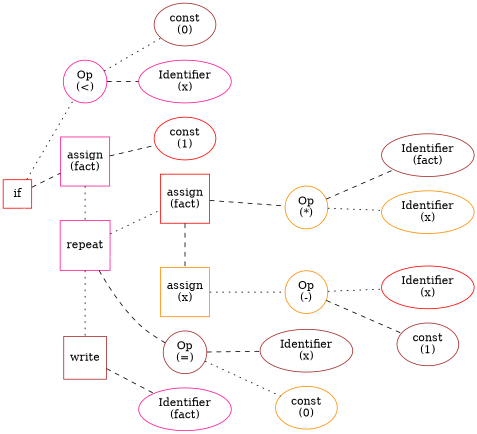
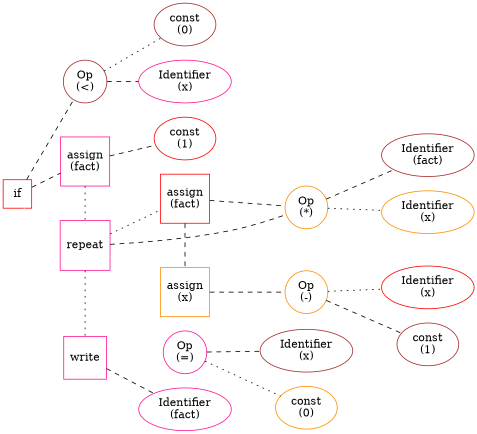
  graph {
    rankdir=LR
    node [color=brown]
    edge [style=dashed]
    n1 [color=red label=if shape=square]
-   n2 [color=deeppink label="Op\n(<)"]
+   n2 [label="Op\n(<)"]
    n3 [color=deeppink label="assign\n(fact)" shape=square]
    n4 [color=deeppink label=repeat shape=square]
-   n5 [label=write shape=square]
+   n5 [color=deeppink label=write shape=square]
    n6 [label="const\n(0)"]
    n7 [color=deeppink label="Identifier\n(x)"]
    n8 [color=red label="const\n(1)"]
    n9 [color=red label="assign\n(fact)" shape=square]
    n10 [color=darkorange label="assign\n(x)" shape=square]
-   n11 [label="Op\n(=)"]
+   n11 [color=deeppink label="Op\n(=)"]
    n12 [color=deeppink label="Identifier\n(fact)"]
    n13 [color=darkorange label="Op\n(*)"]
    n14 [color=darkorange label="Op\n(-)"]
    n15 [label="Identifier\n(x)"]
    n16 [color=darkorange label="const\n(0)"]
    n17 [label="Identifier\n(fact)"]
    n18 [color=darkorange label="Identifier\n(x)"]
    n19 [color=red label="Identifier\n(x)"]
    n20 [label="const\n(1)"]
-   n1 -- n2 [style=dotted]
+   n1 -- n2
    n1 -- n3
    n1 -- n4 [color=white]
    n1 -- n5 [color=white]
    n2 -- n6 [style=dotted]
    n2 -- n7
    n3 -- n4 [constraint=false style=dotted]
    n3 -- n8
    n4 -- n5 [constraint=false style=dotted]
    n4 -- n9 [style=dotted]
    n4 -- n10 [color=white]
-   n4 -- n11
+   n4 -- n13
    n5 -- n12
    n9 -- n10 [constraint=false]
    n9 -- n13
-   n10 -- n14 [style=dotted]
+   n10 -- n14
    n11 -- n15
    n11 -- n16 [style=dotted]
    n13 -- n17
    n13 -- n18 [style=dotted]
    n14 -- n19 [style=dotted]
    n14 -- n20
  }
